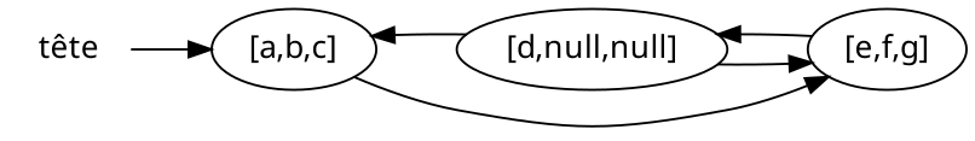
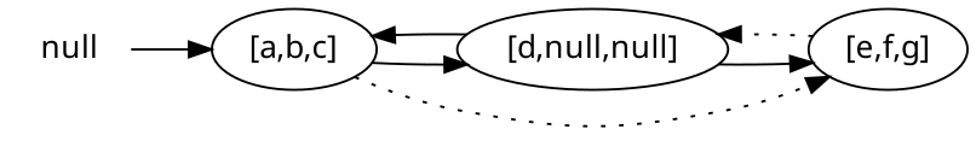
  digraph {
    rankdir=LR
    node [fontname=Courrier]
-   n1 [label="tête" shape=plaintext]
+   n1 [label=null shape=plaintext]
    n2 [label="[a,b,c]"]
    n3 [label="[d,null,null]"]
    n4 [label="[e,f,g]"]
    n1 -> n2
-   n2 -> n4 [style=solid]
+   n2 -> n3
+   n2 -> n4 [style=dotted]
    n3 -> n2 [style=solid]
    n3 -> n4
-   n4 -> n3 [style=solid]
+   n4 -> n3 [style=dotted]
  }
